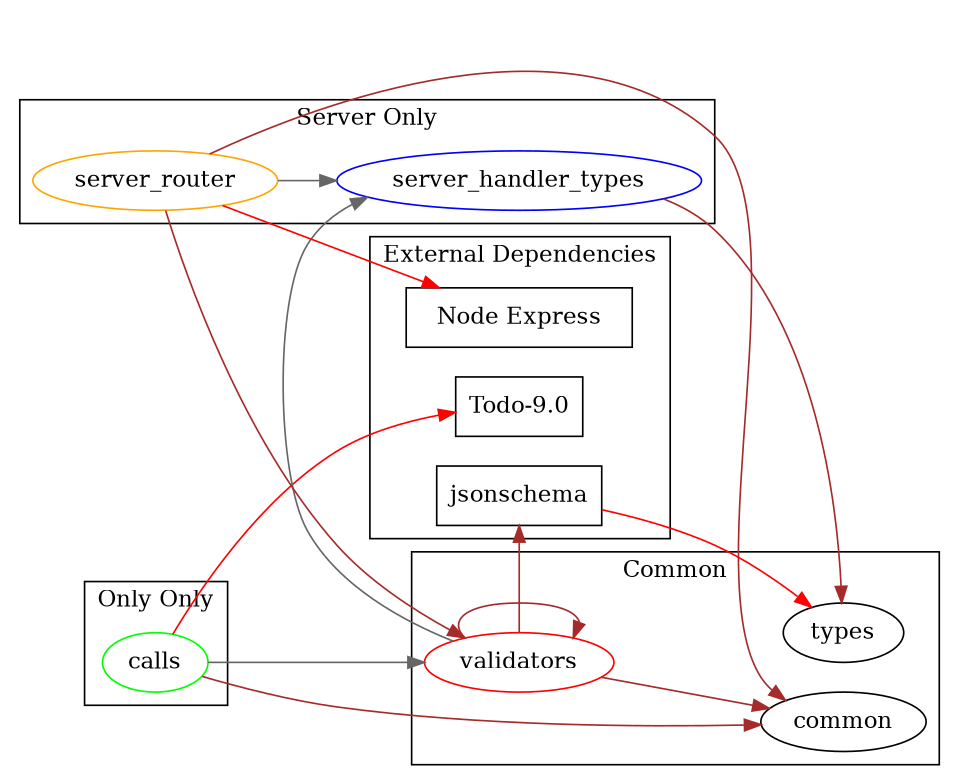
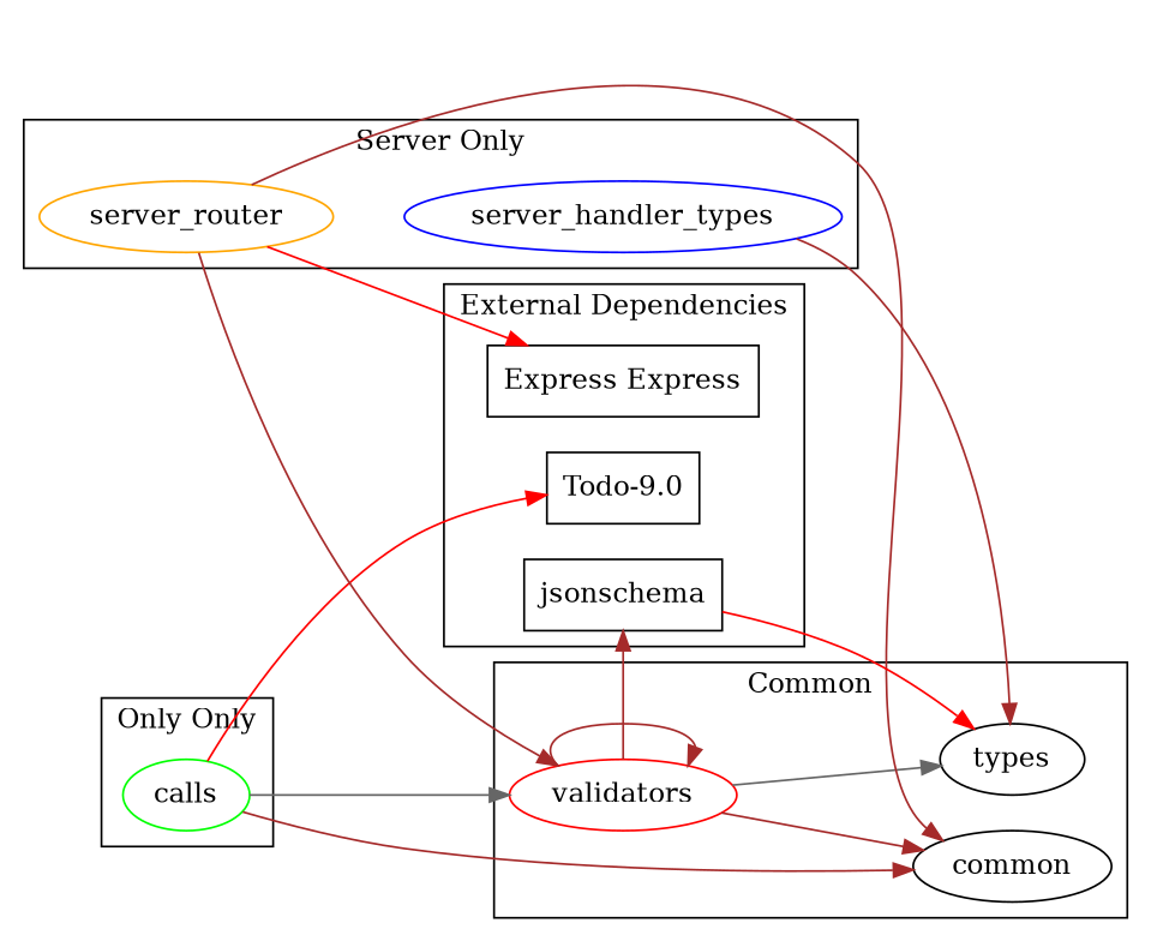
  digraph {
    rankdir=LR
    edge [color=brown]
    calls [color=green]
    common
    types
    validators [color=red]
    server_handler_types [color=blue]
    server_router [color=orange]
    n7 [label="Todo-9.0" shape=rectangle]
-   n8 [label="Node Express" shape=rectangle]
+   n8 [label="Express Express" shape=rectangle]
    jsonschema [shape=rectangle]
    subgraph cluster_1 {
      label="Only Only"
      calls
    }
    subgraph cluster_2 {
      label=Common
      common
      types
      validators
    }
    subgraph cluster_3 {
      label="Server Only"
      server_handler_types
      server_router
    }
    subgraph cluster_4 {
      label="External Dependencies"
      n7
      n8
      jsonschema
    }
    calls -> common
    calls -> validators [color=gray40]
    calls -> n7 [color=red]
    validators -> common
-   validators -> server_handler_types [color=gray40]
+   validators -> types [color=gray40]
    validators -> validators
    validators -> jsonschema
    server_handler_types -> types
    server_router -> common
    server_router -> validators
-   server_router -> server_handler_types [color=gray40]
    server_router -> n8 [color=red]
    jsonschema -> types [color=red]
  }
